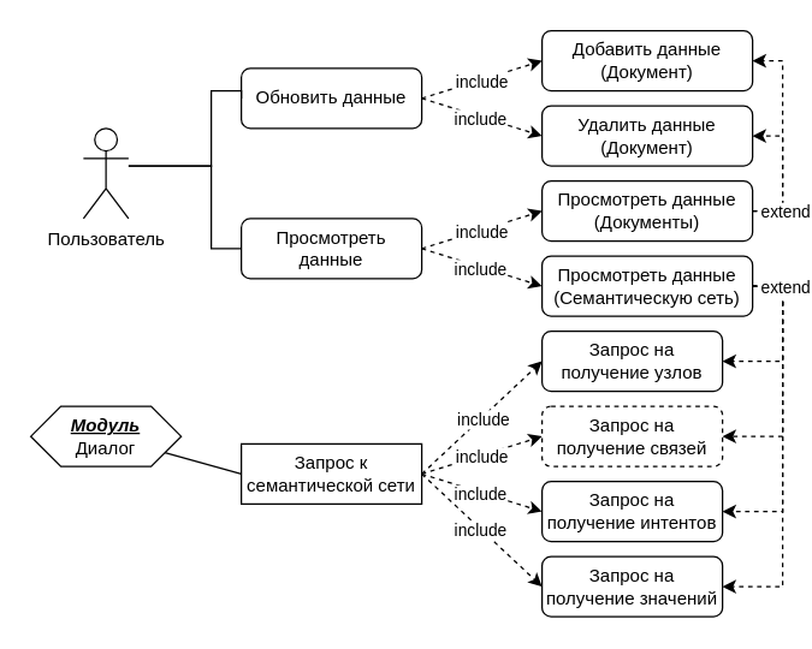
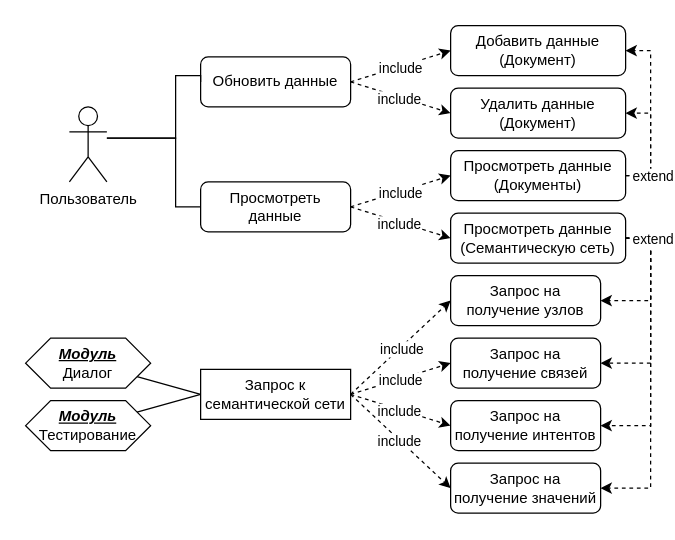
  <mxCell id="0" />
  <mxCell id="1" parent="0" />
  <mxCell id="2" value="Пользователь" style="shape=umlActor;verticalLabelPosition=bottom;verticalAlign=top;html=1;outlineConnect=0;" parent="1" vertex="1"><mxGeometry x="55" y="85" width="30" height="60" as="geometry" /></mxCell>
  <mxCell id="3" value="" style="rounded=0;orthogonalLoop=1;jettySize=auto;html=1;endArrow=none;endFill=0;entryX=0;entryY=0.5;entryDx=0;entryDy=0;" parent="1" source="42" target="11" edge="1"><mxGeometry relative="1" as="geometry"><mxPoint x="111.11" y="301.384" as="sourcePoint" /></mxGeometry></mxCell>
  <mxCell id="4" value="Обновить данные" style="rounded=1;whiteSpace=wrap;html=1;" parent="1" vertex="1"><mxGeometry x="160" y="45" width="120" height="40" as="geometry" /></mxCell>
  <mxCell id="5" style="edgeStyle=orthogonalEdgeStyle;rounded=0;orthogonalLoop=1;jettySize=auto;html=1;entryX=1;entryY=0.5;entryDx=0;entryDy=0;dashed=1;exitX=1;exitY=0.5;exitDx=0;exitDy=0;" parent="1" source="27" target="12" edge="1"><mxGeometry relative="1" as="geometry"><mxPoint x="590" y="50" as="sourcePoint" /></mxGeometry></mxCell>
  <mxCell id="6" value="Просмотреть данные" style="rounded=1;whiteSpace=wrap;html=1;" parent="1" vertex="1"><mxGeometry x="160" y="145" width="120" height="40" as="geometry" /></mxCell>
  <mxCell id="7" value="" style="endArrow=none;html=1;rounded=0;edgeStyle=orthogonalEdgeStyle;entryX=0;entryY=0.5;entryDx=0;entryDy=0;" parent="1" source="2" target="4" edge="1"><mxGeometry width="50" height="50" relative="1" as="geometry"><mxPoint x="250" y="250" as="sourcePoint" /><mxPoint x="150" y="50" as="targetPoint" /><Array as="points"><mxPoint x="140" y="110" /><mxPoint x="140" y="60" /><mxPoint x="160" y="60" /></Array></mxGeometry></mxCell>
  <mxCell id="8" value="" style="endArrow=none;html=1;rounded=0;edgeStyle=orthogonalEdgeStyle;entryX=0;entryY=0.5;entryDx=0;entryDy=0;" parent="1" source="2" target="6" edge="1"><mxGeometry width="50" height="50" relative="1" as="geometry"><mxPoint x="90" y="78" as="sourcePoint" /><mxPoint x="140" y="140" as="targetPoint" /><Array as="points"><mxPoint x="140" y="110" /><mxPoint x="140" y="165" /></Array></mxGeometry></mxCell>
  <mxCell id="9" value="" style="rounded=0;orthogonalLoop=1;jettySize=auto;html=1;dashed=1;exitX=1;exitY=0.5;exitDx=0;exitDy=0;entryX=0;entryY=0.5;entryDx=0;entryDy=0;" parent="1" source="11" target="13" edge="1"><mxGeometry relative="1" as="geometry" /></mxCell>
  <mxCell id="10" value="include" style="edgeLabel;html=1;align=center;verticalAlign=middle;resizable=0;points=[];" parent="9" vertex="1" connectable="0"><mxGeometry x="-0.013" y="-1" relative="1" as="geometry"><mxPoint as="offset" /></mxGeometry></mxCell>
  <mxCell id="11" value="Запрос к семантической сети" style="whiteSpace=wrap;html=1;rounded=0;" parent="1" vertex="1"><mxGeometry x="160" y="295" width="120" height="40" as="geometry" /></mxCell>
  <mxCell id="12" value="Запрос на получение узлов" style="rounded=1;whiteSpace=wrap;html=1;" parent="1" vertex="1"><mxGeometry x="360" y="220" width="120" height="40" as="geometry" /></mxCell>
- <mxCell id="13" value="Запрос на получение связей" style="rounded=1;whiteSpace=wrap;html=1;dashed=1;" parent="1" vertex="1"><mxGeometry x="360" y="270" width="120" height="40" as="geometry" /></mxCell>
+ <mxCell id="13" value="Запрос на получение связей" style="rounded=1;whiteSpace=wrap;html=1;" parent="1" vertex="1"><mxGeometry x="360" y="270" width="120" height="40" as="geometry" /></mxCell>
  <mxCell id="14" value="Запрос на получение интентов" style="rounded=1;whiteSpace=wrap;html=1;" parent="1" vertex="1"><mxGeometry x="360" y="320" width="120" height="40" as="geometry" /></mxCell>
  <mxCell id="15" value="Запрос на получение значений" style="rounded=1;whiteSpace=wrap;html=1;" parent="1" vertex="1"><mxGeometry x="360" y="370" width="120" height="40" as="geometry" /></mxCell>
  <mxCell id="16" value="" style="rounded=0;orthogonalLoop=1;jettySize=auto;html=1;dashed=1;exitX=1;exitY=0.5;exitDx=0;exitDy=0;entryX=0;entryY=0.5;entryDx=0;entryDy=0;" parent="1" source="11" target="12" edge="1"><mxGeometry relative="1" as="geometry"><mxPoint x="300" y="408.67" as="sourcePoint" /><mxPoint x="380" y="420.67" as="targetPoint" /></mxGeometry></mxCell>
  <mxCell id="17" value="include" style="edgeLabel;html=1;align=center;verticalAlign=middle;resizable=0;points=[];" parent="16" vertex="1" connectable="0"><mxGeometry x="-0.013" y="-1" relative="1" as="geometry"><mxPoint as="offset" /></mxGeometry></mxCell>
  <mxCell id="18" value="" style="rounded=0;orthogonalLoop=1;jettySize=auto;html=1;dashed=1;entryX=0;entryY=0.5;entryDx=0;entryDy=0;exitX=1;exitY=0.5;exitDx=0;exitDy=0;" parent="1" source="11" target="14" edge="1"><mxGeometry relative="1" as="geometry"><mxPoint x="290" y="449.67" as="sourcePoint" /><mxPoint x="390" y="430.67" as="targetPoint" /></mxGeometry></mxCell>
  <mxCell id="19" value="include" style="edgeLabel;html=1;align=center;verticalAlign=middle;resizable=0;points=[];" parent="18" vertex="1" connectable="0"><mxGeometry x="-0.013" y="-1" relative="1" as="geometry"><mxPoint as="offset" /></mxGeometry></mxCell>
  <mxCell id="20" value="" style="rounded=0;orthogonalLoop=1;jettySize=auto;html=1;dashed=1;exitX=1;exitY=0.5;exitDx=0;exitDy=0;entryX=0;entryY=0.5;entryDx=0;entryDy=0;" parent="1" source="11" target="15" edge="1"><mxGeometry relative="1" as="geometry"><mxPoint x="320" y="428.67" as="sourcePoint" /><mxPoint x="400" y="440.67" as="targetPoint" /></mxGeometry></mxCell>
  <mxCell id="21" value="include" style="edgeLabel;html=1;align=center;verticalAlign=middle;resizable=0;points=[];" parent="20" vertex="1" connectable="0"><mxGeometry x="-0.013" y="-1" relative="1" as="geometry"><mxPoint as="offset" /></mxGeometry></mxCell>
  <mxCell id="22" style="edgeStyle=orthogonalEdgeStyle;rounded=0;orthogonalLoop=1;jettySize=auto;html=1;entryX=1;entryY=0.5;entryDx=0;entryDy=0;dashed=1;exitX=1;exitY=0.5;exitDx=0;exitDy=0;" parent="1" source="27" target="13" edge="1"><mxGeometry relative="1" as="geometry"><mxPoint x="570" y="50" as="sourcePoint" /><mxPoint x="490" y="190" as="targetPoint" /></mxGeometry></mxCell>
  <mxCell id="23" style="edgeStyle=orthogonalEdgeStyle;rounded=0;orthogonalLoop=1;jettySize=auto;html=1;entryX=1;entryY=0.5;entryDx=0;entryDy=0;dashed=1;exitX=1;exitY=0.5;exitDx=0;exitDy=0;" parent="1" source="27" target="14" edge="1"><mxGeometry relative="1" as="geometry"><mxPoint x="550" y="40" as="sourcePoint" /><mxPoint x="500" y="200" as="targetPoint" /></mxGeometry></mxCell>
  <mxCell id="24" style="edgeStyle=orthogonalEdgeStyle;rounded=0;orthogonalLoop=1;jettySize=auto;html=1;entryX=1;entryY=0.5;entryDx=0;entryDy=0;dashed=1;exitX=1;exitY=0.5;exitDx=0;exitDy=0;" parent="1" source="27" target="15" edge="1"><mxGeometry relative="1" as="geometry"><mxPoint x="580" y="60" as="sourcePoint" /><mxPoint x="510" y="210" as="targetPoint" /></mxGeometry></mxCell>
  <mxCell id="25" value="extend" style="edgeLabel;html=1;align=center;verticalAlign=middle;resizable=0;points=[];" parent="24" vertex="1" connectable="0"><mxGeometry x="-0.522" y="1" relative="1" as="geometry"><mxPoint y="-42" as="offset" /></mxGeometry></mxCell>
  <mxCell id="26" value="Просмотреть данные&lt;br&gt;(Документы)" style="rounded=1;whiteSpace=wrap;html=1;" parent="1" vertex="1"><mxGeometry x="360" y="120" width="140" height="40" as="geometry" /></mxCell>
  <mxCell id="27" value="Просмотреть&amp;nbsp;данные&lt;br&gt;(Семантическую сеть)" style="rounded=1;whiteSpace=wrap;html=1;" parent="1" vertex="1"><mxGeometry x="360" y="170" width="140" height="40" as="geometry" /></mxCell>
  <mxCell id="28" value="" style="rounded=0;orthogonalLoop=1;jettySize=auto;html=1;dashed=1;exitX=1;exitY=0.5;exitDx=0;exitDy=0;entryX=0;entryY=0.5;entryDx=0;entryDy=0;" parent="1" source="6" target="26" edge="1"><mxGeometry relative="1" as="geometry"><mxPoint x="300" y="445" as="sourcePoint" /><mxPoint x="370" y="255" as="targetPoint" /></mxGeometry></mxCell>
  <mxCell id="29" value="include" style="edgeLabel;html=1;align=center;verticalAlign=middle;resizable=0;points=[];" parent="28" vertex="1" connectable="0"><mxGeometry x="-0.013" y="-1" relative="1" as="geometry"><mxPoint as="offset" /></mxGeometry></mxCell>
  <mxCell id="30" value="" style="rounded=0;orthogonalLoop=1;jettySize=auto;html=1;dashed=1;exitX=1;exitY=0.5;exitDx=0;exitDy=0;entryX=0;entryY=0.5;entryDx=0;entryDy=0;" parent="1" source="6" target="27" edge="1"><mxGeometry relative="1" as="geometry"><mxPoint x="310" y="455" as="sourcePoint" /><mxPoint x="380" y="265" as="targetPoint" /></mxGeometry></mxCell>
  <mxCell id="31" value="include" style="edgeLabel;html=1;align=center;verticalAlign=middle;resizable=0;points=[];" parent="30" vertex="1" connectable="0"><mxGeometry x="-0.013" y="-1" relative="1" as="geometry"><mxPoint as="offset" /></mxGeometry></mxCell>
  <mxCell id="32" value="Добавить данные&lt;br&gt;(Документ)" style="rounded=1;whiteSpace=wrap;html=1;" parent="1" vertex="1"><mxGeometry x="360" width="140" height="40" as="geometry" y="20" /></mxCell>
  <mxCell id="33" value="Удалить данные&lt;br&gt;(Документ)" style="rounded=1;whiteSpace=wrap;html=1;" parent="1" vertex="1"><mxGeometry x="360" y="70" width="140" height="40" as="geometry" /></mxCell>
  <mxCell id="34" value="" style="rounded=0;orthogonalLoop=1;jettySize=auto;html=1;dashed=1;exitX=1;exitY=0.5;exitDx=0;exitDy=0;entryX=0;entryY=0.5;entryDx=0;entryDy=0;" parent="1" source="4" target="33" edge="1"><mxGeometry relative="1" as="geometry"><mxPoint x="290" y="175" as="sourcePoint" /><mxPoint x="370" y="200" as="targetPoint" /></mxGeometry></mxCell>
  <mxCell id="35" value="include" style="edgeLabel;html=1;align=center;verticalAlign=middle;resizable=0;points=[];" parent="34" vertex="1" connectable="0"><mxGeometry x="-0.013" y="-1" relative="1" as="geometry"><mxPoint as="offset" /></mxGeometry></mxCell>
  <mxCell id="36" value="" style="rounded=0;orthogonalLoop=1;jettySize=auto;html=1;dashed=1;exitX=1;exitY=0.5;exitDx=0;exitDy=0;entryX=0;entryY=0.5;entryDx=0;entryDy=0;" parent="1" source="4" target="32" edge="1"><mxGeometry relative="1" as="geometry"><mxPoint x="300" y="185" as="sourcePoint" /><mxPoint x="380" y="210" as="targetPoint" /></mxGeometry></mxCell>
  <mxCell id="37" value="include" style="edgeLabel;html=1;align=center;verticalAlign=middle;resizable=0;points=[];" parent="36" vertex="1" connectable="0"><mxGeometry x="-0.013" y="-1" relative="1" as="geometry"><mxPoint as="offset" /></mxGeometry></mxCell>
+ <mxCell id="38" value="" style="rounded=0;orthogonalLoop=1;jettySize=auto;html=1;endArrow=none;endFill=0;entryX=0;entryY=0.5;entryDx=0;entryDy=0;" parent="1" source="43" target="11" edge="1"><mxGeometry relative="1" as="geometry"><mxPoint x="99.215" y="348.769" as="sourcePoint" /><mxPoint x="180" y="335" as="targetPoint" /></mxGeometry></mxCell>
  <mxCell id="39" style="edgeStyle=orthogonalEdgeStyle;rounded=0;orthogonalLoop=1;jettySize=auto;html=1;entryX=1;entryY=0.5;entryDx=0;entryDy=0;dashed=1;exitX=1;exitY=0.5;exitDx=0;exitDy=0;" edge="1" parent="1" source="26" target="33"><mxGeometry relative="1" as="geometry"><mxPoint x="510" y="200" as="sourcePoint" /><mxPoint x="490" y="400" as="targetPoint" /></mxGeometry></mxCell>
  <mxCell id="40" style="edgeStyle=orthogonalEdgeStyle;rounded=0;orthogonalLoop=1;jettySize=auto;html=1;dashed=1;exitX=1;exitY=0.5;exitDx=0;exitDy=0;entryX=1;entryY=0.5;entryDx=0;entryDy=0;" edge="1" parent="1" source="26" target="32"><mxGeometry relative="1" as="geometry"><mxPoint x="510" y="200" as="sourcePoint" /><mxPoint x="720" y="200" as="targetPoint" /></mxGeometry></mxCell>
  <mxCell id="41" value="extend" style="edgeLabel;html=1;align=center;verticalAlign=middle;resizable=0;points=[];" vertex="1" connectable="0" parent="40"><mxGeometry x="-0.714" y="-1" relative="1" as="geometry"><mxPoint as="offset" /></mxGeometry></mxCell>
  <mxCell id="42" value="&lt;u&gt;&lt;b&gt;&lt;i&gt;Модуль&lt;/i&gt;&lt;/b&gt;&lt;br style=&quot;border-color: var(--border-color);&quot;&gt;&lt;/u&gt;Диалог" style="shape=hexagon;perimeter=hexagonPerimeter2;whiteSpace=wrap;html=1;fixedSize=1;" vertex="1" parent="1"><mxGeometry x="20" y="270" width="100" height="40" as="geometry" /></mxCell>
+ <mxCell id="43" value="&lt;u&gt;&lt;b&gt;&lt;i&gt;Модуль&lt;br style=&quot;border-color: var(--border-color);&quot;&gt;&lt;/i&gt;&lt;/b&gt;&lt;/u&gt;Тестирование" style="shape=hexagon;perimeter=hexagonPerimeter2;whiteSpace=wrap;html=1;fixedSize=1;" vertex="1" parent="1"><mxGeometry x="20" y="320" width="100" height="40" as="geometry" /></mxCell>
